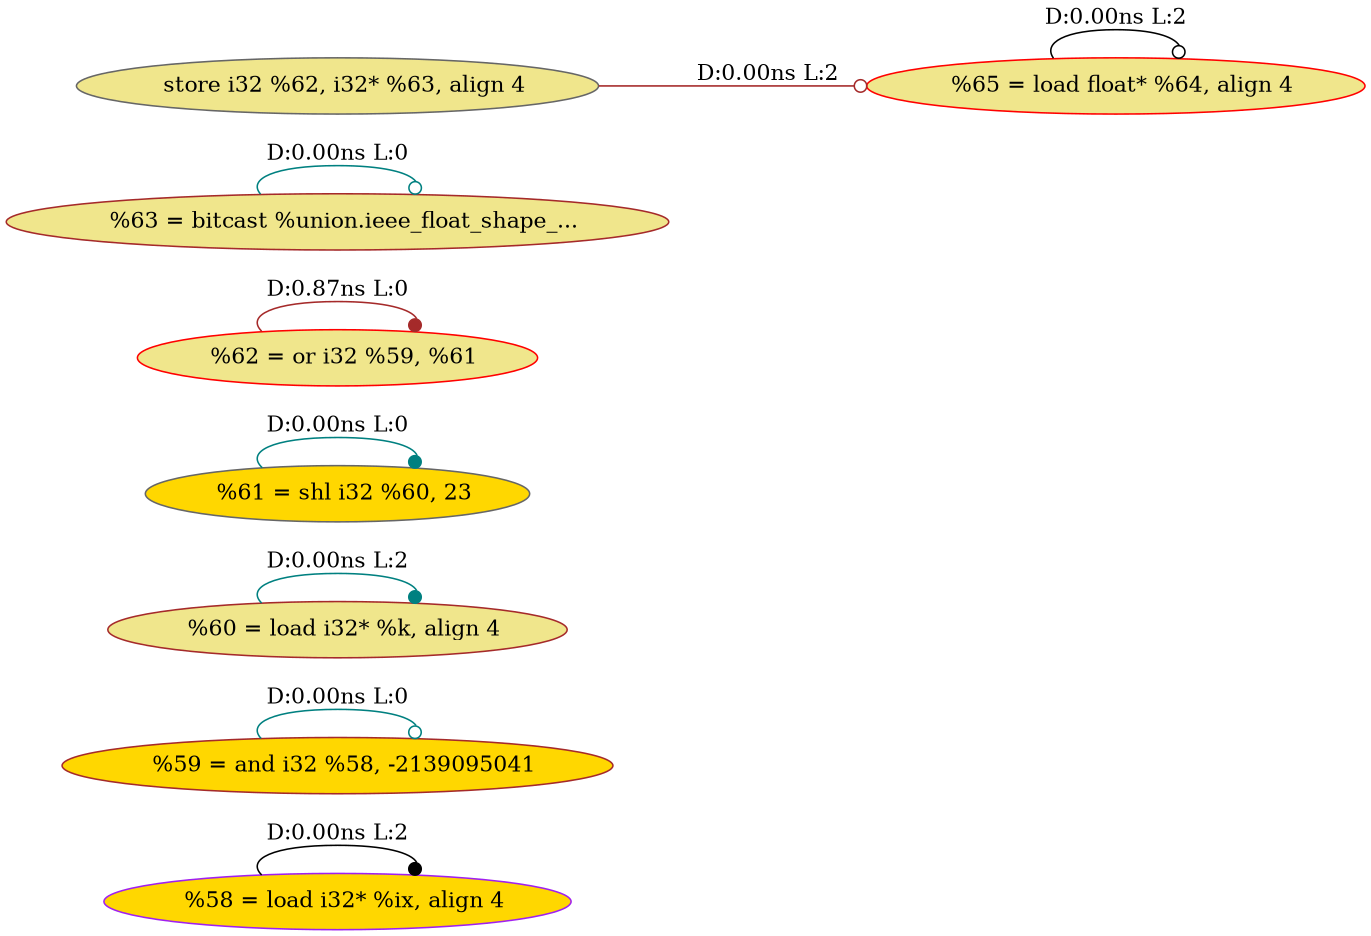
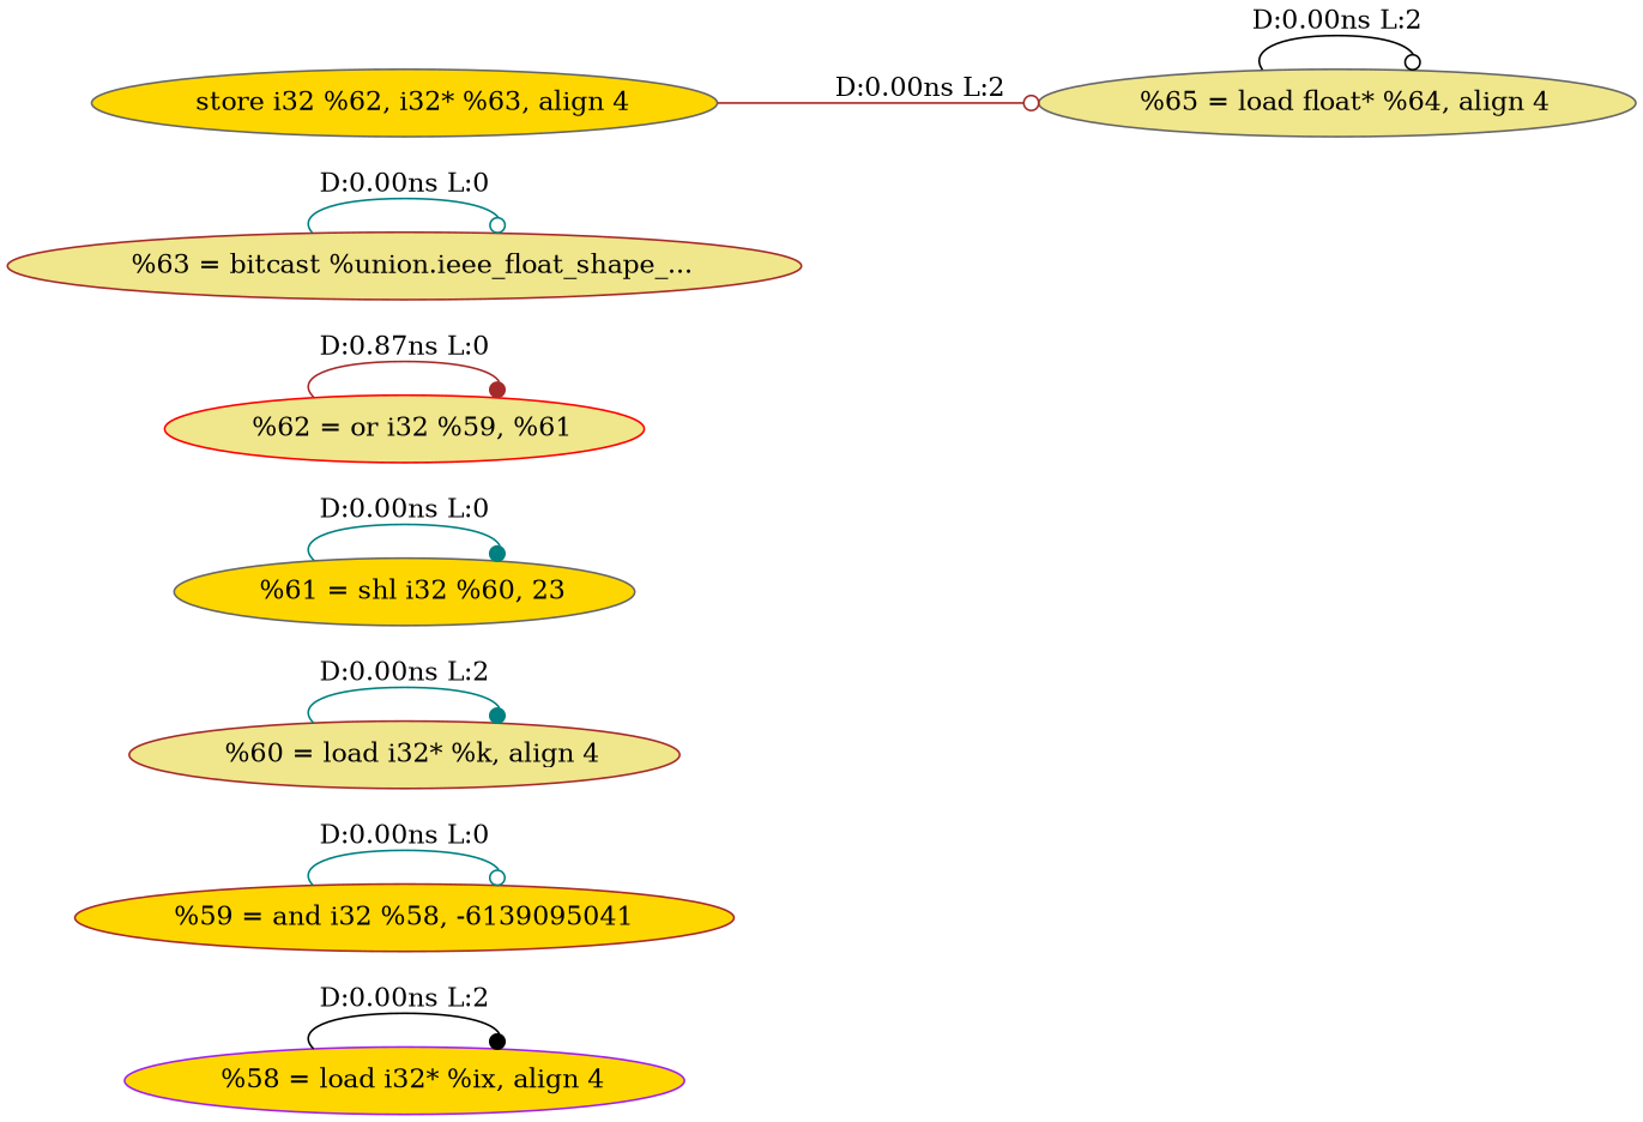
  digraph {
    rankdir=LR
    node [color=brown fillcolor=khaki style=filled]
    edge [arrowhead=dot color=teal]
    n1 [color=purple fillcolor=gold label="  %58 = load i32* %ix, align 4"]
-   n2 [fillcolor=gold label="  %59 = and i32 %58, -2139095041"]
+   n2 [fillcolor=gold label="%59 = and i32 %58, -6139095041"]
    n3 [label="  %60 = load i32* %k, align 4"]
    n4 [color=gray40 fillcolor=gold label="  %61 = shl i32 %60, 23"]
    n5 [color=red label="  %62 = or i32 %59, %61"]
    n6 [label="  %63 = bitcast %union.ieee_float_shape_..."]
-   n7 [color=red label="  %65 = load float* %64, align 4"]
-   n8 [color=gray40 label="  store i32 %62, i32* %63, align 4"]
+   n7 [color=gray40 label="  %65 = load float* %64, align 4"]
+   n8 [color=gray40 fillcolor=gold label="  store i32 %62, i32* %63, align 4"]
    n1 -> n1 [color=black label="D:0.00ns L:2"]
    n2 -> n2 [arrowhead=odot label="D:0.00ns L:0"]
    n3 -> n3 [label="D:0.00ns L:2"]
    n4 -> n4 [label="D:0.00ns L:0"]
    n5 -> n5 [color=brown label="D:0.87ns L:0"]
    n6 -> n6 [arrowhead=odot label="D:0.00ns L:0"]
    n7 -> n7 [arrowhead=odot color=black label="D:0.00ns L:2"]
    n8 -> n7 [arrowhead=odot color=brown label="D:0.00ns L:2"]
  }
